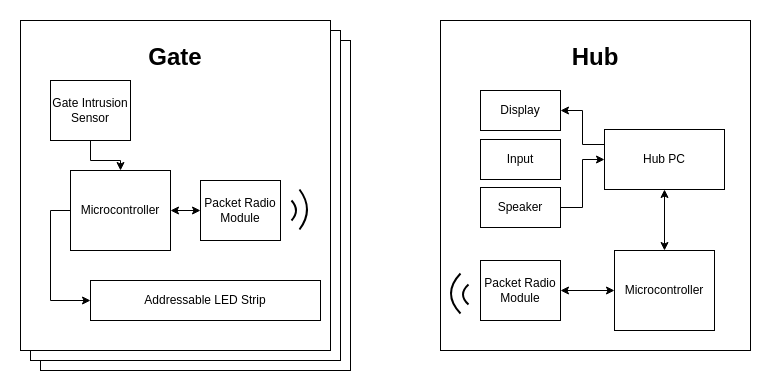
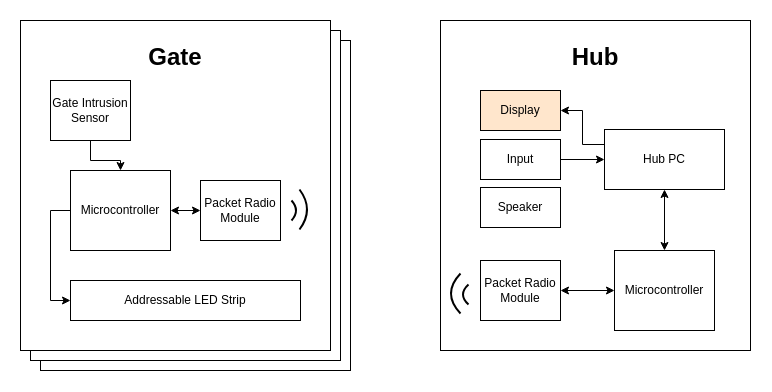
  <mxCell id="0" />
  <mxCell id="1" parent="0" />
  <mxCell id="2" value="&lt;h1&gt;Gate&lt;/h1&gt;" style="rounded=0;whiteSpace=wrap;html=1;verticalAlign=top;" vertex="1" parent="1"><mxGeometry x="40" y="40" width="310" height="330" as="geometry" /></mxCell>
  <mxCell id="3" value="&lt;h1&gt;Gate&lt;/h1&gt;" style="rounded=0;whiteSpace=wrap;html=1;verticalAlign=top;" vertex="1" parent="1"><mxGeometry x="30" y="30" width="310" height="330" as="geometry" /></mxCell>
  <mxCell id="4" value="" style="group" vertex="1" connectable="0" parent="1"><mxGeometry x="20" y="20" width="310" height="330" as="geometry" /></mxCell>
  <mxCell id="5" value="" style="group" parent="4" vertex="1" connectable="0"><mxGeometry width="310" height="330" as="geometry" /></mxCell>
  <mxCell id="6" value="&lt;h1&gt;Gate&lt;/h1&gt;" style="rounded=0;whiteSpace=wrap;html=1;verticalAlign=top;" parent="5" vertex="1"><mxGeometry width="310" height="330" as="geometry" /></mxCell>
  <mxCell id="7" value="" style="group" parent="5" vertex="1" connectable="0"><mxGeometry x="50" y="150" width="100" height="80" as="geometry" /></mxCell>
  <mxCell id="8" value="" style="rounded=0;whiteSpace=wrap;html=1;" parent="7" vertex="1"><mxGeometry width="100" height="80" as="geometry" /></mxCell>
  <mxCell id="9" value="Microcontroller" style="text;html=1;strokeColor=none;fillColor=none;align=center;verticalAlign=middle;whiteSpace=wrap;rounded=0;" parent="7" vertex="1"><mxGeometry x="10" y="25" width="80" height="30" as="geometry" /></mxCell>
  <mxCell id="10" style="edgeStyle=orthogonalEdgeStyle;rounded=0;orthogonalLoop=1;jettySize=auto;html=1;exitX=0;exitY=0.5;exitDx=0;exitDy=0;entryX=1;entryY=0.5;entryDx=0;entryDy=0;startArrow=classic;startFill=1;" parent="5" source="11" target="8" edge="1"><mxGeometry relative="1" as="geometry" /></mxCell>
  <mxCell id="11" value="Packet Radio Module" style="rounded=0;whiteSpace=wrap;html=1;" parent="5" vertex="1"><mxGeometry x="180" y="160" width="80" height="60" as="geometry" /></mxCell>
  <mxCell id="12" style="edgeStyle=orthogonalEdgeStyle;rounded=0;orthogonalLoop=1;jettySize=auto;html=1;exitX=0.5;exitY=1;exitDx=0;exitDy=0;entryX=0.5;entryY=0;entryDx=0;entryDy=0;startArrow=none;startFill=0;endArrow=classic;endFill=1;" parent="5" source="13" target="8" edge="1"><mxGeometry relative="1" as="geometry" /></mxCell>
  <mxCell id="13" value="Gate Intrusion Sensor" style="rounded=0;whiteSpace=wrap;html=1;" parent="5" vertex="1"><mxGeometry x="30" y="60" width="80" height="60" as="geometry" /></mxCell>
  <mxCell id="14" style="edgeStyle=orthogonalEdgeStyle;rounded=0;orthogonalLoop=1;jettySize=auto;html=1;exitX=0;exitY=0.5;exitDx=0;exitDy=0;entryX=0;entryY=0.5;entryDx=0;entryDy=0;startArrow=classic;startFill=1;endArrow=none;endFill=0;" parent="5" source="15" target="8" edge="1"><mxGeometry relative="1" as="geometry" /></mxCell>
- <mxCell id="15" value="Addressable LED Strip" style="rounded=0;whiteSpace=wrap;html=1;" parent="5" vertex="1"><mxGeometry x="70" y="260" width="230" height="40" as="geometry" /></mxCell>
+ <mxCell id="15" value="Addressable LED Strip" style="rounded=0;whiteSpace=wrap;html=1;" parent="5" vertex="1"><mxGeometry x="50" y="260" width="230" height="40" as="geometry" /></mxCell>
  <mxCell id="16" value="" style="group" vertex="1" connectable="0" parent="4"><mxGeometry x="275" y="189" width="19" height="1" as="geometry" /></mxCell>
  <mxCell id="17" value="" style="group" vertex="1" connectable="0" parent="16"><mxGeometry x="5" width="14" height="1" as="geometry" /></mxCell>
  <mxCell id="18" value="" style="curved=1;endArrow=none;html=1;endFill=0;strokeWidth=2;" parent="17" edge="1"><mxGeometry width="50" height="50" relative="1" as="geometry"><mxPoint x="-1" y="20" as="sourcePoint" /><mxPoint x="-1" y="-20" as="targetPoint" /><Array as="points"><mxPoint x="14" /></Array></mxGeometry></mxCell>
  <mxCell id="19" value="" style="curved=1;endArrow=none;html=1;endFill=0;strokeWidth=2;" edge="1" parent="17"><mxGeometry width="50" height="50" relative="1" as="geometry"><mxPoint x="-9" y="11" as="sourcePoint" /><mxPoint x="-9" y="-9" as="targetPoint" /><Array as="points"><mxPoint y="1" /></Array></mxGeometry></mxCell>
  <mxCell id="20" value="&lt;h1&gt;Hub&lt;/h1&gt;" style="rounded=0;whiteSpace=wrap;html=1;verticalAlign=top;" vertex="1" parent="1"><mxGeometry x="440" y="20" width="310" height="330" as="geometry" /></mxCell>
  <mxCell id="21" style="edgeStyle=orthogonalEdgeStyle;rounded=0;orthogonalLoop=1;jettySize=auto;html=1;exitX=0.5;exitY=0;exitDx=0;exitDy=0;entryX=0.5;entryY=1;entryDx=0;entryDy=0;startArrow=classic;startFill=1;endArrow=classic;endFill=1;strokeWidth=1;" edge="1" parent="1" source="22" target="31"><mxGeometry relative="1" as="geometry" /></mxCell>
  <mxCell id="22" value="Microcontroller" style="rounded=0;whiteSpace=wrap;html=1;flipH=0;" vertex="1" parent="1"><mxGeometry x="614" y="250" width="100" height="80" as="geometry" /></mxCell>
  <mxCell id="23" style="edgeStyle=orthogonalEdgeStyle;rounded=0;orthogonalLoop=1;jettySize=auto;html=1;exitX=1;exitY=0.5;exitDx=0;exitDy=0;entryX=0;entryY=0.5;entryDx=0;entryDy=0;startArrow=classic;startFill=1;endArrow=classic;endFill=1;strokeWidth=1;" edge="1" parent="1" source="24" target="22"><mxGeometry relative="1" as="geometry" /></mxCell>
  <mxCell id="24" value="Packet Radio Module" style="rounded=0;whiteSpace=wrap;html=1;flipH=0;" vertex="1" parent="1"><mxGeometry x="480" y="260" width="80" height="60" as="geometry" /></mxCell>
  <mxCell id="25" value="" style="group;flipH=0;" vertex="1" connectable="0" parent="1"><mxGeometry x="705" y="194" width="19" height="1" as="geometry" /></mxCell>
  <mxCell id="26" value="" style="group" vertex="1" connectable="0" parent="25"><mxGeometry width="19" height="1" as="geometry" /></mxCell>
  <mxCell id="27" value="" style="curved=1;endArrow=none;html=1;endFill=0;strokeWidth=2;" edge="1" parent="26"><mxGeometry width="50" height="50" relative="1" as="geometry"><mxPoint x="-245" y="119" as="sourcePoint" /><mxPoint x="-245" y="79" as="targetPoint" /><Array as="points"><mxPoint x="-264" y="99" /></Array></mxGeometry></mxCell>
  <mxCell id="28" value="" style="curved=1;endArrow=none;html=1;endFill=0;strokeWidth=2;" edge="1" parent="26"><mxGeometry width="50" height="50" relative="1" as="geometry"><mxPoint x="-237" y="110" as="sourcePoint" /><mxPoint x="-237" y="90" as="targetPoint" /><Array as="points"><mxPoint x="-248" y="100" /></Array></mxGeometry></mxCell>
- <mxCell id="29" style="edgeStyle=orthogonalEdgeStyle;rounded=0;orthogonalLoop=1;jettySize=auto;html=1;exitX=0;exitY=0.5;exitDx=0;exitDy=0;startArrow=classic;startFill=1;endArrow=none;endFill=0;strokeWidth=1;" edge="1" parent="1" source="31" target="34"><mxGeometry relative="1" as="geometry" /></mxCell>
+ <mxCell id="29" style="edgeStyle=orthogonalEdgeStyle;rounded=0;orthogonalLoop=1;jettySize=auto;html=1;exitX=0;exitY=0.5;exitDx=0;exitDy=0;entryX=1;entryY=0.5;entryDx=0;entryDy=0;startArrow=classic;startFill=1;endArrow=none;endFill=0;strokeWidth=1;" edge="1" parent="1" source="31" target="33"><mxGeometry relative="1" as="geometry" /></mxCell>
  <mxCell id="30" style="edgeStyle=orthogonalEdgeStyle;rounded=0;orthogonalLoop=1;jettySize=auto;html=1;exitX=0;exitY=0.25;exitDx=0;exitDy=0;entryX=1;entryY=0.5;entryDx=0;entryDy=0;startArrow=none;startFill=0;endArrow=classic;endFill=1;strokeWidth=1;" edge="1" parent="1" source="31" target="32"><mxGeometry relative="1" as="geometry" /></mxCell>
  <mxCell id="31" value="Hub PC" style="rounded=0;whiteSpace=wrap;html=1;" vertex="1" parent="1"><mxGeometry x="604" y="129" width="120" height="60" as="geometry" /></mxCell>
- <mxCell id="32" value="Display" style="rounded=0;whiteSpace=wrap;html=1;" vertex="1" parent="1"><mxGeometry x="480" y="90" width="80" height="40" as="geometry" /></mxCell>
+ <mxCell id="32" value="Display" style="rounded=0;whiteSpace=wrap;html=1;fillColor=#ffe6cc;" vertex="1" parent="1"><mxGeometry x="480" y="90" width="80" height="40" as="geometry" /></mxCell>
  <mxCell id="33" value="Input" style="rounded=0;whiteSpace=wrap;html=1;" vertex="1" parent="1"><mxGeometry x="480" y="139" width="80" height="40" as="geometry" /></mxCell>
  <mxCell id="34" value="Speaker" style="rounded=0;whiteSpace=wrap;html=1;" vertex="1" parent="1"><mxGeometry x="480" y="187" width="80" height="40" as="geometry" /></mxCell>
